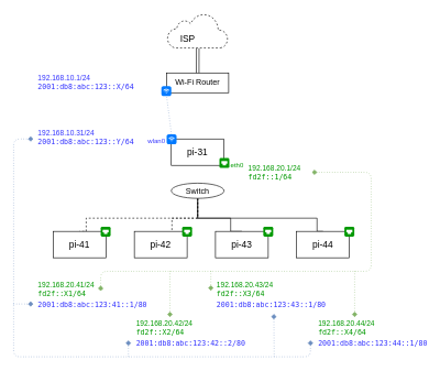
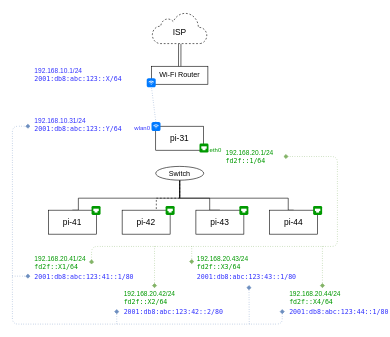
  <mxCell id="0" />
  <mxCell id="1" parent="0" />
  <mxCell id="2" value="Wi-Fi Router" style="rounded=0;whiteSpace=wrap;html=1;" parent="1" vertex="1"><mxGeometry x="252" y="110" width="94" height="30" as="geometry" /></mxCell>
  <mxCell id="3" style="edgeStyle=orthogonalEdgeStyle;rounded=0;orthogonalLoop=1;jettySize=auto;html=1;entryX=0.5;entryY=0;entryDx=0;entryDy=0;endArrow=none;endFill=0;exitX=0.501;exitY=1.004;exitDx=0;exitDy=0;exitPerimeter=0;shape=link;fillColor=#f5f5f5;" parent="1" source="47" target="2" edge="1"><mxGeometry relative="1" as="geometry"><mxPoint x="299" y="80" as="sourcePoint" /></mxGeometry></mxCell>
  <mxCell id="4" value="pi-31" style="rounded=0;whiteSpace=wrap;html=1;fontSize=14;" parent="1" vertex="1"><mxGeometry x="259" y="210" width="80" height="40" as="geometry" /></mxCell>
  <mxCell id="5" style="edgeStyle=orthogonalEdgeStyle;rounded=0;orthogonalLoop=1;jettySize=auto;html=1;exitX=0.5;exitY=1;exitDx=0;exitDy=0;" parent="1" source="4" target="4" edge="1"><mxGeometry relative="1" as="geometry" /></mxCell>
- <mxCell id="6" style="edgeStyle=orthogonalEdgeStyle;rounded=0;orthogonalLoop=1;jettySize=auto;html=1;entryX=0.5;entryY=0;entryDx=0;entryDy=0;endArrow=none;endFill=0;dashed=1;" parent="1" source="10" target="11" edge="1"><mxGeometry relative="1" as="geometry"><Array as="points"><mxPoint x="299" y="330" /><mxPoint x="130" y="330" /><mxPoint x="130" y="350" /></Array></mxGeometry></mxCell>
+ <mxCell id="6" style="edgeStyle=orthogonalEdgeStyle;rounded=0;orthogonalLoop=1;jettySize=auto;html=1;entryX=0.5;entryY=0;entryDx=0;entryDy=0;endArrow=none;endFill=0;" parent="1" source="10" target="11" edge="1"><mxGeometry relative="1" as="geometry"><Array as="points"><mxPoint x="299" y="330" /><mxPoint x="130" y="330" /><mxPoint x="130" y="350" /></Array></mxGeometry></mxCell>
  <mxCell id="7" style="edgeStyle=orthogonalEdgeStyle;rounded=0;orthogonalLoop=1;jettySize=auto;html=1;endArrow=none;endFill=0;dashed=1;" parent="1" source="10" target="13" edge="1"><mxGeometry relative="1" as="geometry"><Array as="points"><mxPoint x="299" y="330" /><mxPoint x="260" y="330" /></Array></mxGeometry></mxCell>
  <mxCell id="8" style="edgeStyle=orthogonalEdgeStyle;rounded=0;orthogonalLoop=1;jettySize=auto;html=1;entryX=0.5;entryY=0;entryDx=0;entryDy=0;endArrow=none;endFill=0;" parent="1" source="10" target="14" edge="1"><mxGeometry relative="1" as="geometry"><Array as="points"><mxPoint x="299" y="330" /><mxPoint x="480" y="330" /><mxPoint x="480" y="350" /></Array></mxGeometry></mxCell>
  <mxCell id="9" style="edgeStyle=orthogonalEdgeStyle;rounded=0;orthogonalLoop=1;jettySize=auto;html=1;entryX=0.5;entryY=0;entryDx=0;entryDy=0;endArrow=none;endFill=0;" parent="1" source="10" target="12" edge="1"><mxGeometry relative="1" as="geometry"><Array as="points"><mxPoint x="299" y="330" /><mxPoint x="349" y="330" /></Array></mxGeometry></mxCell>
  <mxCell id="10" value="Switch" style="ellipse;whiteSpace=wrap;html=1;" parent="1" vertex="1"><mxGeometry x="259" y="277" width="80" height="23" as="geometry" /></mxCell>
  <mxCell id="11" value="&lt;div style=&quot;font-size: 14px;&quot;&gt;pi-41&lt;/div&gt;" style="rounded=0;whiteSpace=wrap;html=1;fontSize=14;" parent="1" vertex="1"><mxGeometry x="80" y="350" width="80" height="40" as="geometry" /></mxCell>
  <mxCell id="12" value="&lt;div style=&quot;font-size: 14px;&quot;&gt;pi-43&lt;/div&gt;" style="rounded=0;whiteSpace=wrap;html=1;fontSize=14;" parent="1" vertex="1"><mxGeometry x="326" y="350" width="80" height="40" as="geometry" /></mxCell>
  <mxCell id="13" value="&lt;div style=&quot;font-size: 14px;&quot;&gt;pi-42&lt;/div&gt;" style="rounded=0;whiteSpace=wrap;html=1;fontSize=14;" parent="1" vertex="1"><mxGeometry x="203" y="350" width="80" height="40" as="geometry" /></mxCell>
  <mxCell id="14" value="&lt;div style=&quot;font-size: 14px;&quot;&gt;pi-44&lt;/div&gt;" style="rounded=0;whiteSpace=wrap;html=1;fontSize=14;" parent="1" vertex="1"><mxGeometry x="449" y="350" width="80" height="40" as="geometry" /></mxCell>
  <mxCell id="15" value="" style="html=1;strokeWidth=1;shadow=0;dashed=0;shape=mxgraph.ios7.misc.wifi;fillColor=#007AFF;strokeColor=none;buttonText=;strokeColor2=#222222;fontColor=#222222;fontSize=8;verticalLabelPosition=bottom;verticalAlign=top;align=center;" parent="1" vertex="1"><mxGeometry x="244" y="130" width="15" height="15" as="geometry" /></mxCell>
  <mxCell id="16" style="edgeStyle=orthogonalEdgeStyle;shape=link;rounded=0;orthogonalLoop=1;jettySize=auto;html=1;exitX=0.5;exitY=1;exitDx=0;exitDy=0;endArrow=none;endFill=0;" parent="1" source="2" target="2" edge="1"><mxGeometry relative="1" as="geometry" /></mxCell>
  <mxCell id="17" value="&lt;div style=&quot;font-size: 11px;&quot;&gt;192.168.10.1/24&lt;/div&gt;&lt;div style=&quot;font-size: 11px;&quot;&gt;&lt;code style=&quot;font-size: 11px;&quot;&gt;2001:db8:abc:123::X/64&lt;/code&gt;&lt;/div&gt;" style="text;html=1;strokeColor=none;fillColor=none;align=left;verticalAlign=top;whiteSpace=wrap;rounded=0;fontColor=#3333FF;fontSize=11;" parent="1" vertex="1"><mxGeometry x="55" y="105" width="40" height="20" as="geometry" /></mxCell>
  <mxCell id="18" value="&lt;div style=&quot;font-size: 11px;&quot;&gt;192.168.10.31/24&lt;/div&gt;&lt;div style=&quot;font-size: 11px;&quot;&gt;&lt;code style=&quot;font-size: 11px;&quot;&gt;2001:db8:abc:123::Y/64&lt;/code&gt;&lt;/div&gt;" style="text;html=1;strokeColor=none;fillColor=none;align=left;verticalAlign=bottom;whiteSpace=wrap;rounded=0;fontColor=#3333FF;fontSize=11;" parent="1" vertex="1"><mxGeometry x="55" y="203" width="40" height="20" as="geometry" /></mxCell>
  <mxCell id="19" value="" style="html=1;strokeWidth=1;shadow=0;dashed=0;shape=mxgraph.ios7.misc.wifi;fillColor=#007AFF;strokeColor=none;buttonText=;strokeColor2=#222222;fontColor=#222222;fontSize=8;verticalLabelPosition=bottom;verticalAlign=top;align=right;" parent="1" vertex="1"><mxGeometry x="252" y="203" width="15" height="15" as="geometry" /></mxCell>
  <mxCell id="20" value="wlan0" style="text;html=1;strokeColor=none;fillColor=none;align=right;verticalAlign=top;whiteSpace=wrap;rounded=0;fontSize=10;fontColor=#3333FF;" parent="1" vertex="1"><mxGeometry x="212" y="200.5" width="40" height="20" as="geometry" /></mxCell>
  <mxCell id="21" value="&lt;div style=&quot;font-size: 11px;&quot;&gt;192.168.20.1/24&lt;/div&gt;&lt;div style=&quot;font-size: 11px;&quot;&gt;&lt;code style=&quot;font-size: 11px;&quot;&gt;fd2f::1/64&lt;/code&gt;&lt;/div&gt;" style="text;html=1;strokeColor=none;fillColor=none;align=left;verticalAlign=bottom;whiteSpace=wrap;rounded=0;fontColor=#009900;fontSize=11;" parent="1" vertex="1"><mxGeometry x="374" y="257" width="40" height="20" as="geometry" /></mxCell>
  <mxCell id="22" value="" style="group" parent="1" vertex="1" connectable="0"><mxGeometry x="332" y="239" width="47" height="16" as="geometry" /></mxCell>
  <mxCell id="23" value="eth0" style="text;html=1;strokeColor=none;fillColor=none;align=center;verticalAlign=middle;whiteSpace=wrap;rounded=0;fontSize=10;fontColor=#009900;spacing=0;labelPosition=center;verticalLabelPosition=middle;" parent="22" vertex="1"><mxGeometry x="7" y="6" width="40" height="10" as="geometry" /></mxCell>
  <mxCell id="24" value="" style="group" parent="22" vertex="1" connectable="0"><mxGeometry width="15" height="15" as="geometry" /></mxCell>
  <mxCell id="25" value="" style="rounded=1;whiteSpace=wrap;html=1;fontSize=10;fontColor=#009900;align=left;strokeColor=none;fillColor=#009900;aspect=fixed;" parent="24" vertex="1"><mxGeometry width="15" height="15" as="geometry" /></mxCell>
  <mxCell id="26" value="" style="whiteSpace=wrap;html=1;fontSize=10;fontColor=#009900;fillColor=#FFFFFF;align=left;strokeColor=none;" parent="24" vertex="1"><mxGeometry x="3" y="4.5" width="9" height="4" as="geometry" /></mxCell>
  <mxCell id="27" value="" style="whiteSpace=wrap;html=1;fontSize=10;fontColor=#009900;fillColor=#FFFFFF;align=left;strokeColor=none;" parent="24" vertex="1"><mxGeometry x="5" y="7" width="5" height="4" as="geometry" /></mxCell>
  <mxCell id="28" value="" style="group;align=right;" parent="1" vertex="1" connectable="0"><mxGeometry x="521.5" y="343" width="15" height="15" as="geometry" /></mxCell>
  <mxCell id="29" value="" style="group" parent="28" vertex="1" connectable="0"><mxGeometry width="15" height="15" as="geometry" /></mxCell>
  <mxCell id="30" value="" style="rounded=1;whiteSpace=wrap;html=1;fontSize=10;fontColor=#009900;align=left;strokeColor=none;fillColor=#009900;aspect=fixed;" parent="29" vertex="1"><mxGeometry width="15" height="15" as="geometry" /></mxCell>
  <mxCell id="31" value="" style="whiteSpace=wrap;html=1;fontSize=10;fontColor=#009900;fillColor=#FFFFFF;align=left;strokeColor=none;" parent="29" vertex="1"><mxGeometry x="3" y="4.5" width="9" height="4" as="geometry" /></mxCell>
  <mxCell id="32" value="" style="whiteSpace=wrap;html=1;fontSize=10;fontColor=#009900;fillColor=#FFFFFF;align=left;strokeColor=none;" parent="29" vertex="1"><mxGeometry x="5" y="7" width="5" height="4" as="geometry" /></mxCell>
  <mxCell id="33" value="" style="group;align=right;" parent="1" vertex="1" connectable="0"><mxGeometry x="398.5" y="343" width="15" height="15" as="geometry" /></mxCell>
  <mxCell id="34" value="" style="group" parent="33" vertex="1" connectable="0"><mxGeometry width="15" height="15" as="geometry" /></mxCell>
  <mxCell id="35" value="" style="rounded=1;whiteSpace=wrap;html=1;fontSize=10;fontColor=#009900;align=left;strokeColor=none;fillColor=#009900;aspect=fixed;" parent="34" vertex="1"><mxGeometry width="15" height="15" as="geometry" /></mxCell>
  <mxCell id="36" value="" style="whiteSpace=wrap;html=1;fontSize=10;fontColor=#009900;fillColor=#FFFFFF;align=left;strokeColor=none;" parent="34" vertex="1"><mxGeometry x="3" y="4.5" width="9" height="4" as="geometry" /></mxCell>
  <mxCell id="37" value="" style="whiteSpace=wrap;html=1;fontSize=10;fontColor=#009900;fillColor=#FFFFFF;align=left;strokeColor=none;" parent="34" vertex="1"><mxGeometry x="5" y="7" width="5" height="4" as="geometry" /></mxCell>
  <mxCell id="38" value="" style="group;align=right;" parent="1" vertex="1" connectable="0"><mxGeometry x="275.5" y="343" width="15" height="15" as="geometry" /></mxCell>
  <mxCell id="39" value="" style="group" parent="38" vertex="1" connectable="0"><mxGeometry width="15" height="15" as="geometry" /></mxCell>
  <mxCell id="40" value="" style="rounded=1;whiteSpace=wrap;html=1;fontSize=10;fontColor=#009900;align=left;strokeColor=none;fillColor=#009900;aspect=fixed;" parent="39" vertex="1"><mxGeometry width="15" height="15" as="geometry" /></mxCell>
  <mxCell id="41" value="" style="whiteSpace=wrap;html=1;fontSize=10;fontColor=#009900;fillColor=#FFFFFF;align=left;strokeColor=none;" parent="39" vertex="1"><mxGeometry x="3" y="4.5" width="9" height="4" as="geometry" /></mxCell>
  <mxCell id="42" value="" style="whiteSpace=wrap;html=1;fontSize=10;fontColor=#009900;fillColor=#FFFFFF;align=left;strokeColor=none;" parent="39" vertex="1"><mxGeometry x="5" y="7" width="5" height="4" as="geometry" /></mxCell>
  <mxCell id="43" value="" style="group;align=right;" parent="1" vertex="1" connectable="0"><mxGeometry x="152" y="343" width="15" height="15" as="geometry" /></mxCell>
  <mxCell id="44" value="" style="rounded=1;whiteSpace=wrap;html=1;fontSize=10;fontColor=#009900;align=left;strokeColor=none;fillColor=#009900;aspect=fixed;" parent="43" vertex="1"><mxGeometry width="15" height="15" as="geometry" /></mxCell>
  <mxCell id="45" value="" style="whiteSpace=wrap;html=1;fontSize=10;fontColor=#009900;fillColor=#FFFFFF;align=left;strokeColor=none;" parent="43" vertex="1"><mxGeometry x="3" y="4.5" width="9" height="4" as="geometry" /></mxCell>
  <mxCell id="46" value="" style="whiteSpace=wrap;html=1;fontSize=10;fontColor=#009900;fillColor=#FFFFFF;align=left;strokeColor=none;" parent="43" vertex="1"><mxGeometry x="5" y="7" width="5" height="4" as="geometry" /></mxCell>
  <mxCell id="47" value="" style="html=1;verticalLabelPosition=bottom;align=center;labelBackgroundColor=#ffffff;verticalAlign=top;strokeWidth=1;shadow=0;dashed=1;shape=mxgraph.ios7.icons.cloud;fontSize=10;fontColor=#009900;fillColor=#FFFFFF;" parent="1" vertex="1"><mxGeometry x="253.13" y="20" width="91.75" height="52.18" as="geometry" /></mxCell>
- <mxCell id="48" value="ISP" style="text;html=1;strokeColor=none;fillColor=none;align=center;verticalAlign=middle;whiteSpace=wrap;rounded=0;fontSize=14;" parent="1" vertex="1"><mxGeometry x="264" y="49" width="40" height="20" as="geometry" /></mxCell>
+ <mxCell id="48" value="ISP" style="text;html=1;strokeColor=none;fillColor=none;align=center;verticalAlign=middle;whiteSpace=wrap;rounded=0;fontSize=14;" parent="1" vertex="1"><mxGeometry x="279" y="44" width="40" height="20" as="geometry" /></mxCell>
  <mxCell id="49" value="" style="group" parent="1" vertex="1" connectable="0"><mxGeometry x="204" y="477" width="40" height="54" as="geometry" /></mxCell>
  <mxCell id="50" value="&lt;div style=&quot;font-size: 11px&quot;&gt;192.168.20.42/24&lt;/div&gt;&lt;code style=&quot;font-size: 11px&quot;&gt;fd2f::X2/64&lt;/code&gt;" style="text;html=1;strokeColor=none;fillColor=none;align=left;verticalAlign=top;whiteSpace=wrap;rounded=0;fontColor=#009900;fontSize=11;" parent="49" vertex="1"><mxGeometry width="40" height="20" as="geometry" /></mxCell>
  <mxCell id="51" value="&lt;code style=&quot;font-size: 11px;&quot;&gt;2001:db8:abc:123:42::2/80&lt;/code&gt;" style="text;html=1;strokeColor=none;fillColor=none;align=left;verticalAlign=bottom;whiteSpace=wrap;rounded=0;fontColor=#3333FF;fontSize=11;" parent="49" vertex="1"><mxGeometry y="31" width="40" height="20" as="geometry" /></mxCell>
  <mxCell id="52" value="" style="group" parent="1" vertex="1" connectable="0"><mxGeometry x="55" y="419" width="40" height="54" as="geometry" /></mxCell>
  <mxCell id="53" value="&lt;div style=&quot;font-size: 11px&quot;&gt;192.168.20.41/24&lt;code style=&quot;font-size: 11px&quot;&gt;&lt;br style=&quot;font-size: 11px&quot;&gt;&lt;/code&gt;&lt;/div&gt;&lt;div style=&quot;font-size: 11px&quot;&gt;&lt;code style=&quot;font-size: 11px&quot;&gt;fd2f::X1/64&lt;/code&gt;&lt;/div&gt;" style="text;html=1;strokeColor=none;fillColor=none;align=left;verticalAlign=top;whiteSpace=wrap;rounded=0;fontColor=#009900;fontSize=11;" parent="52" vertex="1"><mxGeometry width="40" height="20" as="geometry" /></mxCell>
  <mxCell id="54" value="&lt;code style=&quot;font-size: 11px;&quot;&gt;2001:db8:abc:123:41::1/80&lt;/code&gt;" style="text;html=1;strokeColor=none;fillColor=none;align=left;verticalAlign=bottom;whiteSpace=wrap;rounded=0;fontColor=#3333FF;fontSize=11;" parent="52" vertex="1"><mxGeometry y="31" width="40" height="20" as="geometry" /></mxCell>
  <mxCell id="55" value="" style="endArrow=diamond;dashed=1;html=1;dashPattern=1 3;strokeWidth=1;shadow=0;fontSize=14;fontColor=#000000;fillColor=#d5e8d4;strokeColor=#82b366;endFill=1;startArrow=diamond;startFill=1;" parent="1" edge="1"><mxGeometry width="50" height="50" relative="1" as="geometry"><mxPoint x="152" y="440.5" as="sourcePoint" /><mxPoint x="472" y="260.5" as="targetPoint" /><Array as="points"><mxPoint x="152" y="410.5" /><mxPoint x="562" y="410.5" /><mxPoint x="562" y="260.5" /></Array></mxGeometry></mxCell>
  <mxCell id="56" value="" style="endArrow=diamond;dashed=1;html=1;dashPattern=1 3;strokeWidth=1;shadow=0;fontSize=14;fontColor=#000000;fillColor=#dae8fc;strokeColor=#6c8ebf;endFill=1;startArrow=diamond;startFill=1;" parent="1" edge="1"><mxGeometry width="50" height="50" relative="1" as="geometry"><mxPoint x="470" y="515" as="sourcePoint" /><mxPoint x="50" y="210" as="targetPoint" /><Array as="points"><mxPoint x="470" y="540" /><mxPoint x="20" y="540" /><mxPoint x="20" y="510" /><mxPoint x="20" y="210" /></Array></mxGeometry></mxCell>
  <mxCell id="57" value="" style="endArrow=diamond;dashed=1;html=1;dashPattern=1 3;strokeWidth=1;shadow=0;fontSize=14;fontColor=#000000;fillColor=#dae8fc;strokeColor=#6c8ebf;endFill=1;" parent="1" edge="1"><mxGeometry width="50" height="50" relative="1" as="geometry"><mxPoint x="20" y="460" as="sourcePoint" /><mxPoint x="50" y="460" as="targetPoint" /></mxGeometry></mxCell>
  <mxCell id="58" value="" style="endArrow=diamond;dashed=1;html=1;dashPattern=1 3;strokeWidth=1;shadow=0;fontSize=14;fontColor=#000000;fillColor=#d5e8d4;strokeColor=#82b366;endFill=1;" parent="1" edge="1"><mxGeometry width="50" height="50" relative="1" as="geometry"><mxPoint x="257" y="410" as="sourcePoint" /><mxPoint x="257" y="480" as="targetPoint" /></mxGeometry></mxCell>
  <mxCell id="59" value="" style="group" parent="1" vertex="1" connectable="0"><mxGeometry x="326" y="419" width="40" height="54" as="geometry" /></mxCell>
  <mxCell id="60" value="&lt;div style=&quot;font-size: 11px&quot;&gt;192.168.20.43/24&lt;/div&gt;&lt;code style=&quot;font-size: 11px&quot;&gt;fd2f::X3/64&lt;/code&gt;" style="text;html=1;strokeColor=none;fillColor=none;align=left;verticalAlign=top;whiteSpace=wrap;rounded=0;fontColor=#009900;fontSize=11;" parent="59" vertex="1"><mxGeometry width="40" height="20" as="geometry" /></mxCell>
  <mxCell id="61" value="&lt;code style=&quot;font-size: 11px;&quot;&gt;2001:db8:abc:123:43::1/80&lt;/code&gt;" style="text;html=1;strokeColor=none;fillColor=none;align=left;verticalAlign=bottom;whiteSpace=wrap;rounded=0;fontColor=#3333FF;fontSize=11;" parent="59" vertex="1"><mxGeometry y="31" width="40" height="20" as="geometry" /></mxCell>
  <mxCell id="62" value="" style="endArrow=diamond;dashed=1;html=1;dashPattern=1 3;strokeWidth=1;shadow=0;fontSize=14;fontColor=#000000;fillColor=#d5e8d4;strokeColor=#82b366;endFill=1;" parent="1" edge="1"><mxGeometry width="50" height="50" relative="1" as="geometry"><mxPoint x="319" y="410" as="sourcePoint" /><mxPoint x="319" y="440" as="targetPoint" /></mxGeometry></mxCell>
  <mxCell id="63" value="" style="endArrow=diamond;dashed=1;html=1;dashPattern=1 3;strokeWidth=1;shadow=0;fontSize=14;fontColor=#000000;fillColor=#dae8fc;strokeColor=#6c8ebf;endFill=1;" parent="1" edge="1"><mxGeometry width="50" height="50" relative="1" as="geometry"><mxPoint x="194" y="540" as="sourcePoint" /><mxPoint x="194" y="515" as="targetPoint" /></mxGeometry></mxCell>
  <mxCell id="64" value="" style="group" parent="1" vertex="1" connectable="0"><mxGeometry x="480" y="477" width="40" height="54" as="geometry" /></mxCell>
  <mxCell id="65" value="&lt;div style=&quot;font-size: 11px&quot;&gt;192.168.20.44/24&lt;/div&gt;&lt;code style=&quot;font-size: 11px&quot;&gt;fd2f::X4/64&lt;/code&gt;" style="text;html=1;strokeColor=none;fillColor=none;align=left;verticalAlign=top;whiteSpace=wrap;rounded=0;fontColor=#009900;fontSize=11;" parent="64" vertex="1"><mxGeometry width="40" height="20" as="geometry" /></mxCell>
  <mxCell id="66" value="&lt;code style=&quot;font-size: 11px;&quot;&gt;2001:db8:abc:123:44::1/80&lt;/code&gt;" style="text;html=1;strokeColor=none;fillColor=none;align=left;verticalAlign=bottom;whiteSpace=wrap;rounded=0;fontColor=#3333FF;fontSize=11;" parent="64" vertex="1"><mxGeometry y="31" width="40" height="20" as="geometry" /></mxCell>
  <mxCell id="67" value="" style="endArrow=diamond;dashed=1;html=1;dashPattern=1 3;strokeWidth=1;shadow=0;fontSize=14;fontColor=#000000;fillColor=#d5e8d4;strokeColor=#82b366;endFill=1;" parent="1" edge="1"><mxGeometry width="50" height="50" relative="1" as="geometry"><mxPoint x="537" y="410" as="sourcePoint" /><mxPoint x="537" y="480" as="targetPoint" /></mxGeometry></mxCell>
  <mxCell id="68" value="" style="endArrow=none;dashed=1;html=1;dashPattern=1 3;strokeWidth=1;fillColor=#dae8fc;strokeColor=#6c8ebf;entryX=0.533;entryY=1.044;entryDx=0;entryDy=0;entryPerimeter=0;exitX=0.483;exitY=0.002;exitDx=0;exitDy=0;exitPerimeter=0;" parent="1" source="19" target="15" edge="1"><mxGeometry width="50" height="50" relative="1" as="geometry"><mxPoint x="260" y="200" as="sourcePoint" /><mxPoint x="252" y="160" as="targetPoint" /></mxGeometry></mxCell>
  <mxCell id="69" value="" style="endArrow=diamond;dashed=1;html=1;dashPattern=1 3;strokeWidth=1;shadow=0;fontSize=14;fontColor=#000000;fillColor=#dae8fc;strokeColor=#6c8ebf;endFill=1;" edge="1" parent="1"><mxGeometry width="50" height="50" relative="1" as="geometry"><mxPoint x="415" y="540" as="sourcePoint" /><mxPoint x="414.5" y="475" as="targetPoint" /></mxGeometry></mxCell>
